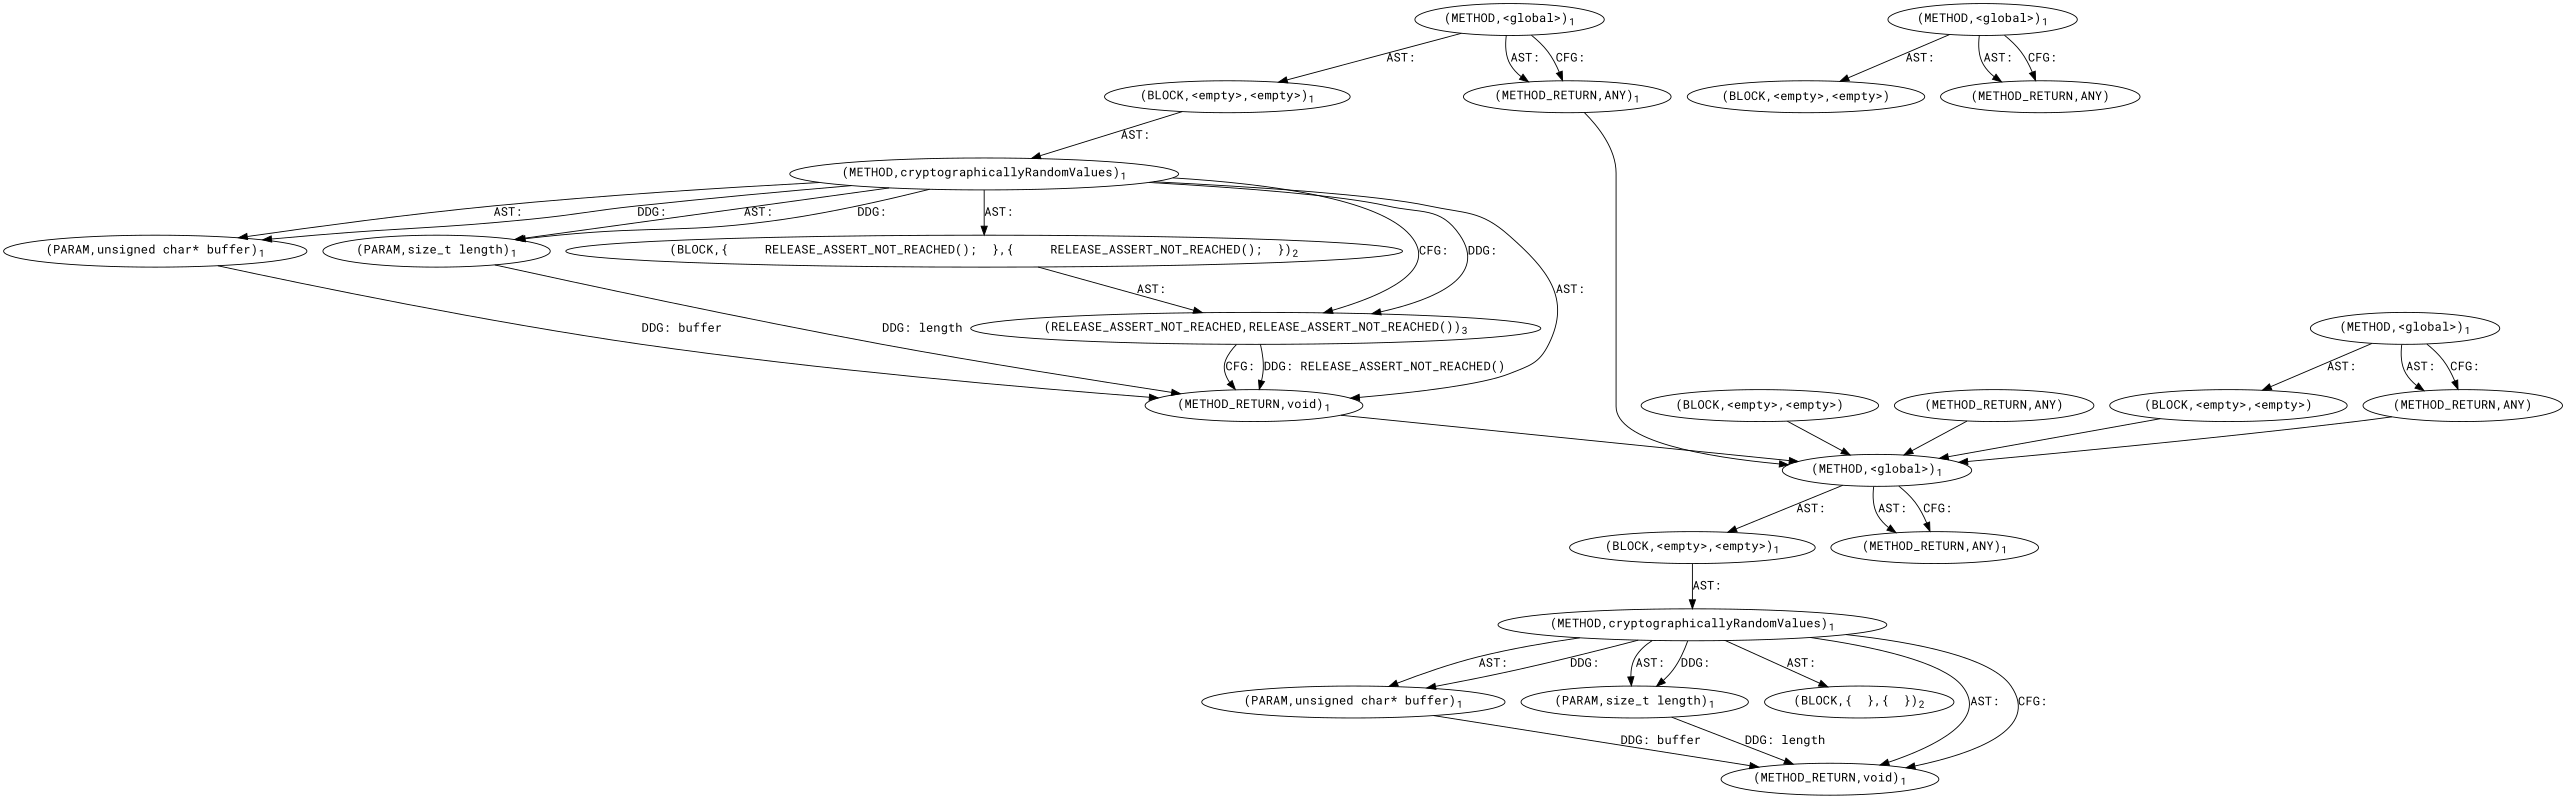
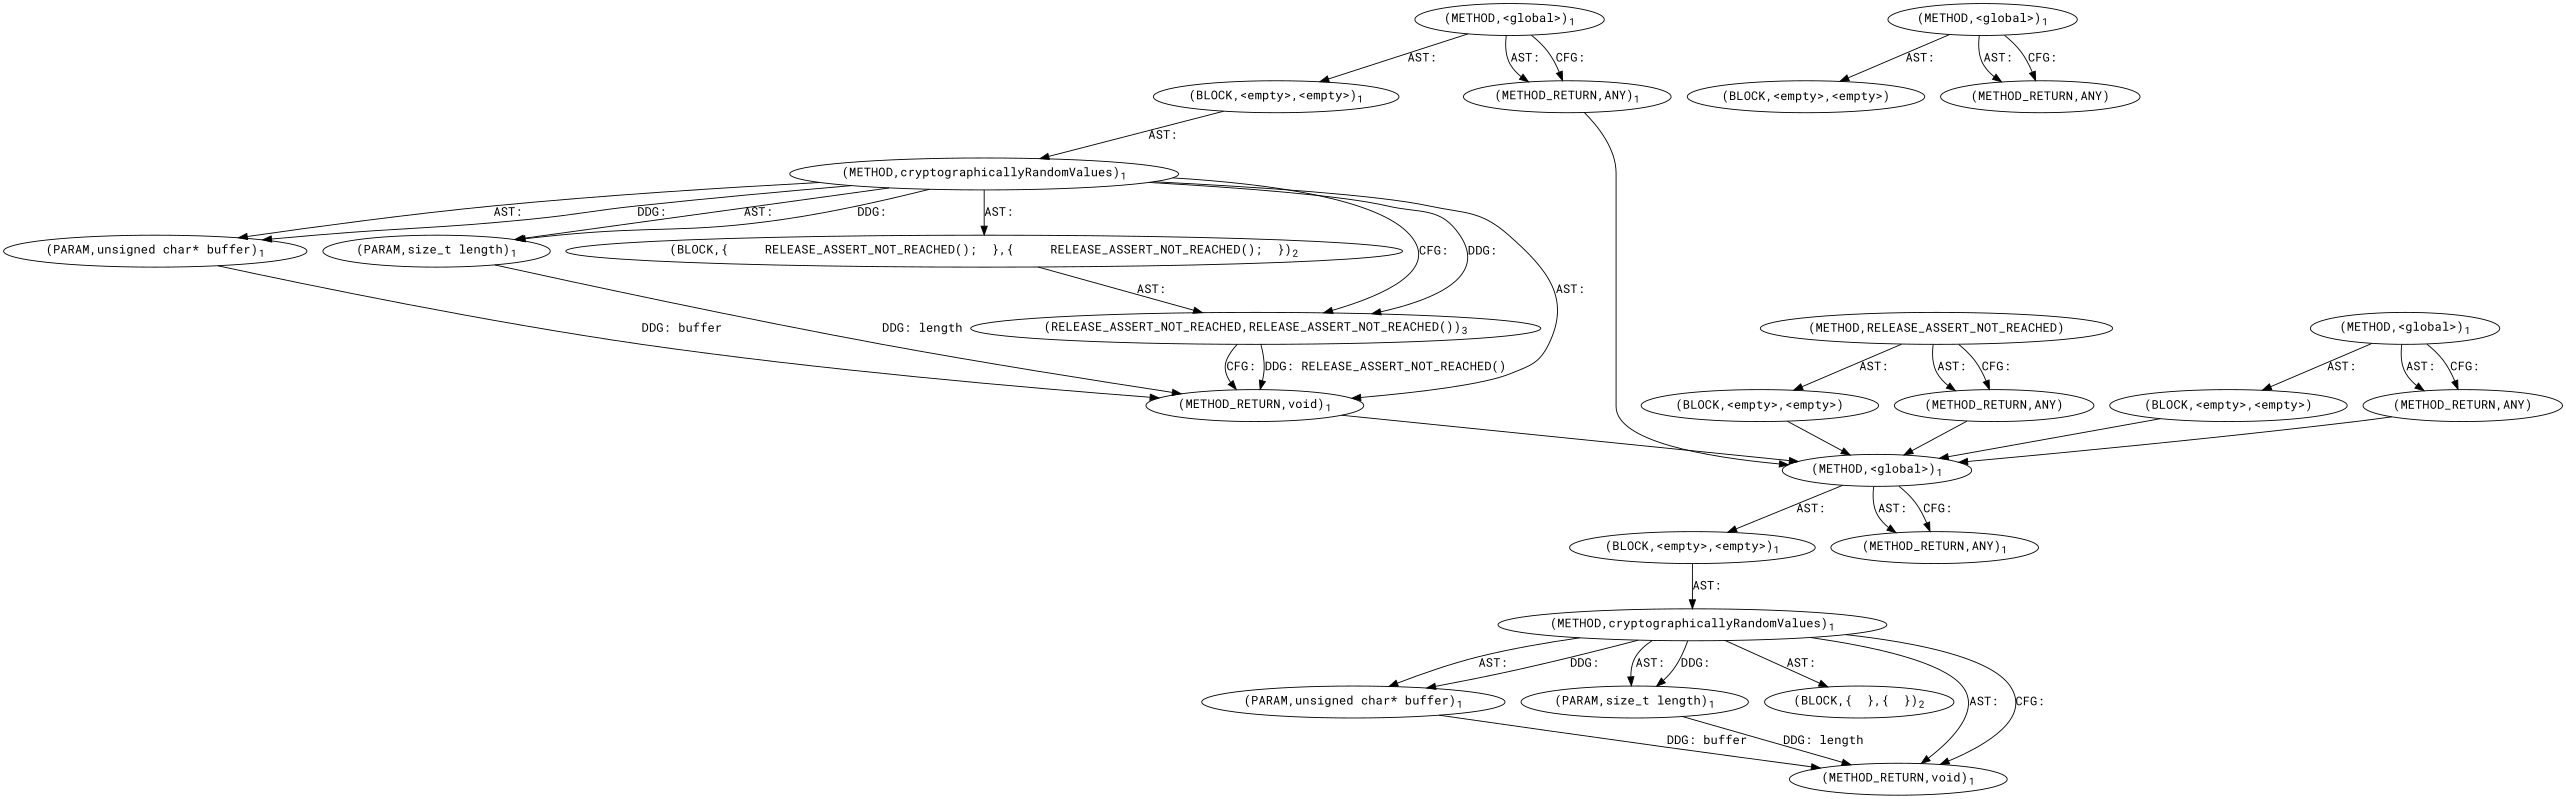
  digraph {
    fontname="Roboto Mono"
    node [fontname="Roboto Mono"]
    edge [fontname="Roboto Mono"]
    n1 [label=<(METHOD,&lt;global&gt;)<SUB>1</SUB>>]
    n2 [label=<(BLOCK,&lt;empty&gt;,&lt;empty&gt;)<SUB>1</SUB>>]
    n3 [label=<(METHOD_RETURN,ANY)<SUB>1</SUB>>]
    n4 [label=<(METHOD,cryptographicallyRandomValues)<SUB>1</SUB>>]
    n5 [label=<(PARAM,unsigned char* buffer)<SUB>1</SUB>>]
    n6 [label=<(PARAM,size_t length)<SUB>1</SUB>>]
    n7 [label=<(BLOCK,{  },{  })<SUB>2</SUB>>]
    n8 [label=<(METHOD_RETURN,void)<SUB>1</SUB>>]
    n9 [label=<(METHOD,&lt;global&gt;)<SUB>1</SUB>>]
    n10 [label=<(BLOCK,&lt;empty&gt;,&lt;empty&gt;)>]
    n11 [label=<(METHOD_RETURN,ANY)>]
    n12 [label=<(METHOD,&lt;global&gt;)<SUB>1</SUB>>]
    n13 [label=<(BLOCK,&lt;empty&gt;,&lt;empty&gt;)<SUB>1</SUB>>]
    n14 [label=<(METHOD_RETURN,ANY)<SUB>1</SUB>>]
    n15 [label=<(METHOD,cryptographicallyRandomValues)<SUB>1</SUB>>]
    n16 [label=<(PARAM,unsigned char* buffer)<SUB>1</SUB>>]
    n17 [label=<(PARAM,size_t length)<SUB>1</SUB>>]
    n18 [label=<(BLOCK,{     RELEASE_ASSERT_NOT_REACHED();  },{     RELEASE_ASSERT_NOT_REACHED();  })<SUB>2</SUB>>]
    n19 [label=<(RELEASE_ASSERT_NOT_REACHED,RELEASE_ASSERT_NOT_REACHED())<SUB>3</SUB>>]
    n20 [label=<(METHOD_RETURN,void)<SUB>1</SUB>>]
+   n21 [label=<(METHOD,RELEASE_ASSERT_NOT_REACHED)>]
    n22 [label=<(BLOCK,&lt;empty&gt;,&lt;empty&gt;)>]
    n23 [label=<(METHOD_RETURN,ANY)>]
    n24 [label=<(METHOD,&lt;global&gt;)<SUB>1</SUB>>]
    n25 [label=<(BLOCK,&lt;empty&gt;,&lt;empty&gt;)>]
    n26 [label=<(METHOD_RETURN,ANY)>]
    n1 -> n2 [label="AST: "]
    n1 -> n3 [label="AST: "]
    n1 -> n3 [label="CFG: "]
    n2 -> n4 [label="AST: "]
    n4 -> n5 [label="AST: "]
    n4 -> n5 [label="DDG: "]
    n4 -> n6 [label="AST: "]
    n4 -> n6 [label="DDG: "]
    n4 -> n7 [label="AST: "]
    n4 -> n8 [label="AST: "]
    n4 -> n8 [label="CFG: "]
    n5 -> n8 [label="DDG: buffer"]
    n6 -> n8 [label="DDG: length"]
    n9 -> n10 [label="AST: "]
    n9 -> n11 [label="AST: "]
    n9 -> n11 [label="CFG: "]
    n12 -> n13 [label="AST: "]
    n12 -> n14 [label="AST: "]
    n12 -> n14 [label="CFG: "]
    n13 -> n15 [label="AST: "]
    n14 -> n1
    n15 -> n16 [label="AST: "]
    n15 -> n16 [label="DDG: "]
    n15 -> n17 [label="AST: "]
    n15 -> n17 [label="DDG: "]
    n15 -> n18 [label="AST: "]
    n15 -> n19 [label="CFG: "]
    n15 -> n19 [label="DDG: "]
    n15 -> n20 [label="AST: "]
    n16 -> n20 [label="DDG: buffer"]
    n17 -> n20 [label="DDG: length"]
    n18 -> n19 [label="AST: "]
    n19 -> n20 [label="CFG: "]
    n19 -> n20 [label="DDG: RELEASE_ASSERT_NOT_REACHED()"]
    n20 -> n1
+   n21 -> n22 [label="AST: "]
+   n21 -> n23 [label="AST: "]
+   n21 -> n23 [label="CFG: "]
    n22 -> n1
    n23 -> n1
    n24 -> n25 [label="AST: "]
    n24 -> n26 [label="AST: "]
    n24 -> n26 [label="CFG: "]
    n25 -> n1
    n26 -> n1
  }
